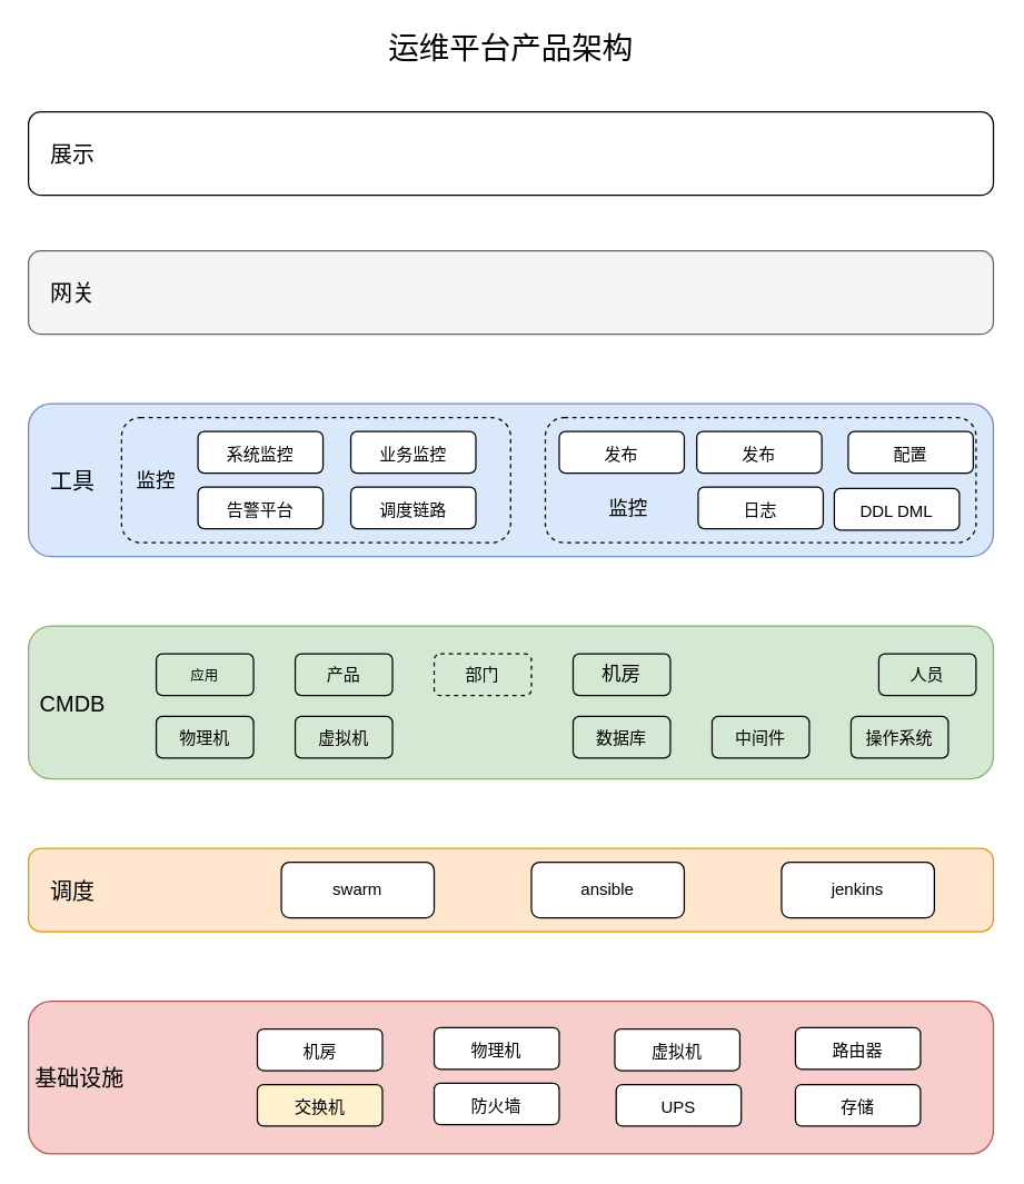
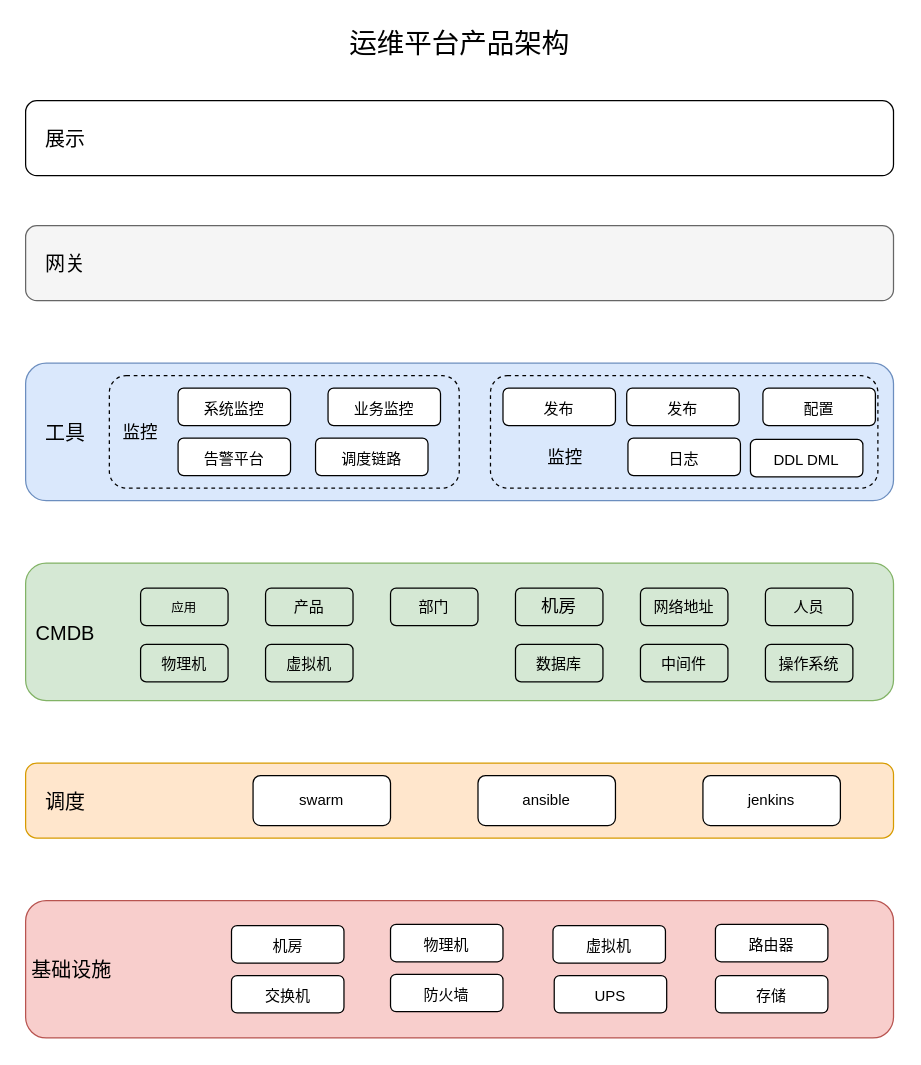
  <mxCell id="0" />
  <mxCell id="1" parent="0" />
  <mxCell id="2" value="运维平台产品架构" style="text;html=1;strokeColor=none;fillColor=none;align=center;verticalAlign=middle;whiteSpace=wrap;rounded=0;fontSize=22;" vertex="1" parent="1"><mxGeometry x="274.75" y="20" width="185" height="30" as="geometry" /></mxCell>
  <mxCell id="3" value="" style="rounded=1;whiteSpace=wrap;html=1;" vertex="1" parent="1"><mxGeometry x="20" y="80" width="694.5" height="60" as="geometry" /></mxCell>
  <mxCell id="4" value="&lt;font style=&quot;font-size: 16px&quot;&gt;展示&lt;/font&gt;" style="text;html=1;strokeColor=none;fillColor=none;align=center;verticalAlign=middle;whiteSpace=wrap;rounded=0;fontSize=22;" vertex="1" parent="1"><mxGeometry x="22" y="95" width="60" height="30" as="geometry" /></mxCell>
  <mxCell id="5" value="" style="rounded=1;whiteSpace=wrap;html=1;fillColor=#f5f5f5;fontColor=#333333;strokeColor=#666666;" vertex="1" parent="1"><mxGeometry x="20" y="180" width="694.5" height="60" as="geometry" /></mxCell>
  <mxCell id="6" value="&lt;font style=&quot;font-size: 16px&quot;&gt;网关&lt;/font&gt;" style="text;html=1;strokeColor=none;fillColor=none;align=center;verticalAlign=middle;whiteSpace=wrap;rounded=0;fontSize=22;" vertex="1" parent="1"><mxGeometry x="22" y="195" width="60" height="30" as="geometry" /></mxCell>
  <mxCell id="7" value="" style="rounded=1;whiteSpace=wrap;html=1;fillColor=#dae8fc;strokeColor=#6c8ebf;" vertex="1" parent="1"><mxGeometry x="20" y="290" width="694.5" height="110" as="geometry" /></mxCell>
  <mxCell id="8" value="&lt;font style=&quot;font-size: 16px&quot;&gt;工具&lt;/font&gt;" style="text;html=1;strokeColor=none;fillColor=none;align=center;verticalAlign=middle;whiteSpace=wrap;rounded=0;fontSize=22;" vertex="1" parent="1"><mxGeometry x="22" y="330" width="60" height="30" as="geometry" /></mxCell>
  <mxCell id="9" value="&lt;font style=&quot;font-size: 12px&quot;&gt;系统监控&lt;/font&gt;" style="rounded=1;whiteSpace=wrap;html=1;fontSize=16;" vertex="1" parent="1"><mxGeometry x="142" y="310" width="90" height="30" as="geometry" /></mxCell>
- <mxCell id="10" value="&lt;font style=&quot;font-size: 12px&quot;&gt;业务监控&lt;/font&gt;" style="rounded=1;whiteSpace=wrap;html=1;fontSize=16;" vertex="1" parent="1"><mxGeometry x="252" y="310" width="90" height="30" as="geometry" /></mxCell>
+ <mxCell id="10" value="&lt;font style=&quot;font-size: 12px&quot;&gt;业务监控&lt;/font&gt;" style="rounded=1;whiteSpace=wrap;html=1;fontSize=16;" vertex="1" parent="1"><mxGeometry x="262" y="310" width="90" height="30" as="geometry" /></mxCell>
  <mxCell id="11" value="&lt;font style=&quot;font-size: 12px&quot;&gt;告警平台&lt;/font&gt;" style="rounded=1;whiteSpace=wrap;html=1;fontSize=16;" vertex="1" parent="1"><mxGeometry x="142" y="350" width="90" height="30" as="geometry" /></mxCell>
  <mxCell id="12" value="&lt;font style=&quot;font-size: 12px&quot;&gt;调度链路&lt;/font&gt;" style="rounded=1;whiteSpace=wrap;html=1;fontSize=16;" vertex="1" parent="1"><mxGeometry x="252" y="350" width="90" height="30" as="geometry" /></mxCell>
  <mxCell id="13" value="" style="rounded=1;whiteSpace=wrap;html=1;fontSize=16;fillColor=none;dashed=1;" vertex="1" parent="1"><mxGeometry x="87" y="300" width="280" height="90" as="geometry" /></mxCell>
  <mxCell id="14" value="&lt;font style=&quot;font-size: 14px&quot;&gt;监控&lt;/font&gt;" style="text;html=1;strokeColor=none;fillColor=none;align=center;verticalAlign=middle;whiteSpace=wrap;rounded=0;dashed=1;fontSize=12;" vertex="1" parent="1"><mxGeometry x="82" y="330" width="60" height="30" as="geometry" /></mxCell>
  <mxCell id="15" value="&lt;font style=&quot;font-size: 12px&quot;&gt;发布&lt;/font&gt;" style="rounded=1;whiteSpace=wrap;html=1;fontSize=16;" vertex="1" parent="1"><mxGeometry x="501" y="310" width="90" height="30" as="geometry" /></mxCell>
  <mxCell id="16" value="&lt;font style=&quot;font-size: 12px&quot;&gt;配置&lt;/font&gt;" style="rounded=1;whiteSpace=wrap;html=1;fontSize=16;" vertex="1" parent="1"><mxGeometry x="610" y="310" width="90" height="30" as="geometry" /></mxCell>
  <mxCell id="17" value="&lt;font style=&quot;font-size: 12px&quot;&gt;日志&lt;/font&gt;" style="rounded=1;whiteSpace=wrap;html=1;fontSize=16;" vertex="1" parent="1"><mxGeometry x="502" y="350" width="90" height="30" as="geometry" /></mxCell>
  <mxCell id="18" value="&lt;span style=&quot;font-size: 12px&quot;&gt;DDL DML&lt;/span&gt;" style="rounded=1;whiteSpace=wrap;html=1;fontSize=16;" vertex="1" parent="1"><mxGeometry x="600" y="351" width="90" height="30" as="geometry" /></mxCell>
  <mxCell id="19" value="&lt;font style=&quot;font-size: 14px&quot;&gt;监控&lt;/font&gt;" style="text;html=1;strokeColor=none;fillColor=none;align=center;verticalAlign=middle;whiteSpace=wrap;rounded=0;dashed=1;fontSize=12;" vertex="1" parent="1"><mxGeometry x="422" y="350" width="60" height="30" as="geometry" /></mxCell>
  <mxCell id="20" value="&lt;font style=&quot;font-size: 12px&quot;&gt;发布&lt;/font&gt;" style="rounded=1;whiteSpace=wrap;html=1;fontSize=16;" vertex="1" parent="1"><mxGeometry x="402" y="310" width="90" height="30" as="geometry" /></mxCell>
  <mxCell id="21" value="" style="rounded=1;whiteSpace=wrap;html=1;fontSize=16;fillColor=none;dashed=1;" vertex="1" parent="1"><mxGeometry x="392" y="300" width="310" height="90" as="geometry" /></mxCell>
  <mxCell id="22" value="" style="rounded=1;whiteSpace=wrap;html=1;fillColor=#d5e8d4;strokeColor=#82b366;" vertex="1" parent="1"><mxGeometry x="20" y="450" width="694.5" height="110" as="geometry" /></mxCell>
  <mxCell id="23" value="&lt;span style=&quot;font-size: 16px&quot;&gt;CMDB&lt;/span&gt;" style="text;html=1;strokeColor=none;fillColor=none;align=center;verticalAlign=middle;whiteSpace=wrap;rounded=0;fontSize=22;" vertex="1" parent="1"><mxGeometry x="22" y="490" width="60" height="30" as="geometry" /></mxCell>
  <mxCell id="24" value="&lt;font size=&quot;1&quot;&gt;应用&lt;/font&gt;" style="rounded=1;whiteSpace=wrap;html=1;fontSize=14;fillColor=none;" vertex="1" parent="1"><mxGeometry x="112" y="470" width="70" height="30" as="geometry" /></mxCell>
  <mxCell id="25" value="&lt;font style=&quot;font-size: 12px&quot;&gt;产品&lt;/font&gt;" style="rounded=1;whiteSpace=wrap;html=1;fontSize=14;fillColor=none;" vertex="1" parent="1"><mxGeometry x="212" y="470" width="70" height="30" as="geometry" /></mxCell>
- <mxCell id="26" value="&lt;font style=&quot;font-size: 12px&quot;&gt;部门&lt;/font&gt;" style="rounded=1;whiteSpace=wrap;html=1;fontSize=14;fillColor=none;dashed=1;" vertex="1" parent="1"><mxGeometry x="312" y="470" width="70" height="30" as="geometry" /></mxCell>
+ <mxCell id="26" value="&lt;font style=&quot;font-size: 12px&quot;&gt;部门&lt;/font&gt;" style="rounded=1;whiteSpace=wrap;html=1;fontSize=14;fillColor=none;" vertex="1" parent="1"><mxGeometry x="312" y="470" width="70" height="30" as="geometry" /></mxCell>
  <mxCell id="27" value="机房" style="rounded=1;whiteSpace=wrap;html=1;fontSize=14;fillColor=none;" vertex="1" parent="1"><mxGeometry x="412" y="470" width="70" height="30" as="geometry" /></mxCell>
- <mxCell id="29" value="&lt;font style=&quot;font-size: 12px&quot;&gt;人员&lt;/font&gt;" style="rounded=1;whiteSpace=wrap;html=1;fontSize=14;fillColor=none;" vertex="1" parent="1"><mxGeometry x="632" y="470" width="70" height="30" as="geometry" /></mxCell>
+ <mxCell id="28" value="&lt;font style=&quot;font-size: 12px&quot;&gt;网络地址&lt;/font&gt;" style="rounded=1;whiteSpace=wrap;html=1;fontSize=14;fillColor=none;" vertex="1" parent="1"><mxGeometry x="512" y="470" width="70" height="30" as="geometry" /></mxCell>
+ <mxCell id="29" value="&lt;font style=&quot;font-size: 12px&quot;&gt;人员&lt;/font&gt;" style="rounded=1;whiteSpace=wrap;html=1;fontSize=14;fillColor=none;" vertex="1" parent="1"><mxGeometry x="612" y="470" width="70" height="30" as="geometry" /></mxCell>
  <mxCell id="30" value="&lt;font style=&quot;font-size: 12px&quot;&gt;物理机&lt;/font&gt;" style="rounded=1;whiteSpace=wrap;html=1;fontSize=14;fillColor=none;" vertex="1" parent="1"><mxGeometry x="112" y="515" width="70" height="30" as="geometry" /></mxCell>
  <mxCell id="31" value="&lt;font style=&quot;font-size: 12px&quot;&gt;虚拟机&lt;/font&gt;" style="rounded=1;whiteSpace=wrap;html=1;fontSize=14;fillColor=none;" vertex="1" parent="1"><mxGeometry x="212" y="515" width="70" height="30" as="geometry" /></mxCell>
  <mxCell id="32" value="&lt;font style=&quot;font-size: 12px&quot;&gt;数据库&lt;/font&gt;" style="rounded=1;whiteSpace=wrap;html=1;fontSize=14;fillColor=none;" vertex="1" parent="1"><mxGeometry x="412" y="515" width="70" height="30" as="geometry" /></mxCell>
  <mxCell id="33" value="&lt;font style=&quot;font-size: 12px&quot;&gt;中间件&lt;/font&gt;" style="rounded=1;whiteSpace=wrap;html=1;fontSize=14;fillColor=none;" vertex="1" parent="1"><mxGeometry x="512" y="515" width="70" height="30" as="geometry" /></mxCell>
  <mxCell id="34" value="&lt;font style=&quot;font-size: 12px&quot;&gt;操作系统&lt;/font&gt;" style="rounded=1;whiteSpace=wrap;html=1;fontSize=14;fillColor=none;" vertex="1" parent="1"><mxGeometry x="612" y="515" width="70" height="30" as="geometry" /></mxCell>
  <mxCell id="35" value="" style="rounded=1;whiteSpace=wrap;html=1;fillColor=#ffe6cc;strokeColor=#d79b00;" vertex="1" parent="1"><mxGeometry x="20" y="610" width="694.5" height="60" as="geometry" /></mxCell>
  <mxCell id="36" value="&lt;font style=&quot;font-size: 16px&quot;&gt;调度&lt;/font&gt;" style="text;html=1;strokeColor=none;fillColor=none;align=center;verticalAlign=middle;whiteSpace=wrap;rounded=0;fontSize=22;" vertex="1" parent="1"><mxGeometry x="22" y="625" width="60" height="30" as="geometry" /></mxCell>
  <mxCell id="37" value="swarm" style="rounded=1;whiteSpace=wrap;html=1;fontSize=12;" vertex="1" parent="1"><mxGeometry x="202" y="620" width="110" height="40" as="geometry" /></mxCell>
  <mxCell id="38" value="ansible" style="rounded=1;whiteSpace=wrap;html=1;fontSize=12;" vertex="1" parent="1"><mxGeometry x="382" y="620" width="110" height="40" as="geometry" /></mxCell>
  <mxCell id="39" value="jenkins" style="rounded=1;whiteSpace=wrap;html=1;fontSize=12;" vertex="1" parent="1"><mxGeometry x="562" y="620" width="110" height="40" as="geometry" /></mxCell>
  <mxCell id="40" value="" style="rounded=1;whiteSpace=wrap;html=1;fillColor=#f8cecc;strokeColor=#b85450;" vertex="1" parent="1"><mxGeometry x="20" y="720" width="694.5" height="110" as="geometry" /></mxCell>
  <mxCell id="41" value="&lt;span style=&quot;font-size: 16px&quot;&gt;基础设施&lt;/span&gt;" style="text;html=1;strokeColor=none;fillColor=none;align=center;verticalAlign=middle;whiteSpace=wrap;rounded=0;fontSize=22;" vertex="1" parent="1"><mxGeometry x="22" y="760" width="70" height="30" as="geometry" /></mxCell>
  <mxCell id="42" value="&lt;font style=&quot;font-size: 12px&quot;&gt;机房&lt;/font&gt;" style="rounded=1;whiteSpace=wrap;html=1;fontSize=16;" vertex="1" parent="1"><mxGeometry x="184.75" y="740" width="90" height="30" as="geometry" /></mxCell>
  <mxCell id="43" value="&lt;font style=&quot;font-size: 12px&quot;&gt;物理机&lt;/font&gt;" style="rounded=1;whiteSpace=wrap;html=1;fontSize=16;" vertex="1" parent="1"><mxGeometry x="312" y="739" width="90" height="30" as="geometry" /></mxCell>
- <mxCell id="44" value="&lt;font style=&quot;font-size: 12px&quot;&gt;交换机&lt;/font&gt;" style="rounded=1;whiteSpace=wrap;html=1;fontSize=16;fillColor=#fff2cc;" vertex="1" parent="1"><mxGeometry x="184.75" y="780" width="90" height="30" as="geometry" /></mxCell>
+ <mxCell id="44" value="&lt;font style=&quot;font-size: 12px&quot;&gt;交换机&lt;/font&gt;" style="rounded=1;whiteSpace=wrap;html=1;fontSize=16;" vertex="1" parent="1"><mxGeometry x="184.75" y="780" width="90" height="30" as="geometry" /></mxCell>
  <mxCell id="45" value="&lt;font style=&quot;font-size: 12px&quot;&gt;防火墙&lt;/font&gt;" style="rounded=1;whiteSpace=wrap;html=1;fontSize=16;" vertex="1" parent="1"><mxGeometry x="312" y="779" width="90" height="30" as="geometry" /></mxCell>
  <mxCell id="46" value="&lt;font style=&quot;font-size: 12px&quot;&gt;虚拟机&lt;/font&gt;" style="rounded=1;whiteSpace=wrap;html=1;fontSize=16;" vertex="1" parent="1"><mxGeometry x="442" y="740" width="90" height="30" as="geometry" /></mxCell>
  <mxCell id="47" value="&lt;font style=&quot;font-size: 12px&quot;&gt;路由器&lt;/font&gt;" style="rounded=1;whiteSpace=wrap;html=1;fontSize=16;" vertex="1" parent="1"><mxGeometry x="572" y="739" width="90" height="30" as="geometry" /></mxCell>
  <mxCell id="48" value="&lt;font style=&quot;font-size: 12px&quot;&gt;UPS&lt;/font&gt;" style="rounded=1;whiteSpace=wrap;html=1;fontSize=16;" vertex="1" parent="1"><mxGeometry x="443" y="780" width="90" height="30" as="geometry" /></mxCell>
  <mxCell id="49" value="&lt;span style=&quot;font-size: 12px&quot;&gt;存储&lt;/span&gt;" style="rounded=1;whiteSpace=wrap;html=1;fontSize=16;" vertex="1" parent="1"><mxGeometry x="572" y="780" width="90" height="30" as="geometry" /></mxCell>
